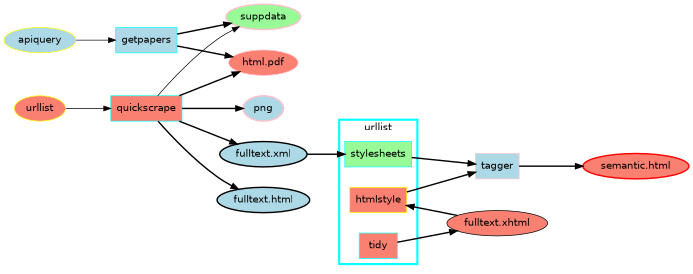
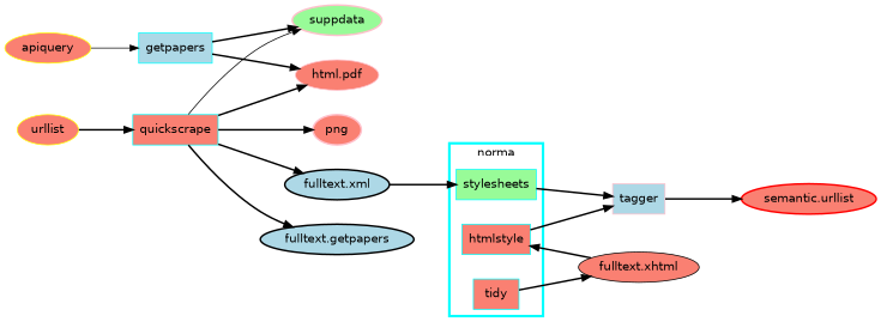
  digraph {
    fontname="DejaVu Sans"
    nodesep=0.4
    rankdir=LR
    ranksep=0.7
    node [color=cyan fillcolor=salmon fontname="DejaVu Sans" style=filled]
    edge [fontname="DejaVu Sans" style=bold]
    n1 [fillcolor=palegreen label=stylesheets shape=box]
    n2 [label=tidy shape=box]
-   n3 [color=yellow label=htmlstyle shape=box]
+   n3 [label=htmlstyle shape=box]
    n4 [color=pink fillcolor=lightblue label=tagger shape=box]
    n5 [label="fulltext.xhtml" color=""]
-   n6 [color=yellow fillcolor=lightblue label=apiquery]
+   n6 [color=yellow label=apiquery]
    n7 [fillcolor=lightblue label=getpapers shape=box]
    n8 [color=pink label="html.pdf"]
    n9 [color=pink fillcolor=palegreen label=suppdata penwidth=2]
    n10 [color=yellow label=urllist]
    n11 [label=quickscrape shape=box]
    n12 [fillcolor=lightblue label="fulltext.xml" penwidth=2 color=""]
-   n13 [fillcolor=lightblue label="fulltext.html" penwidth=2 color=""]
-   n14 [color=pink fillcolor=lightblue label=png penwidth=2]
-   n15 [color=red label="semantic.html" penwidth=2]
+   n13 [fillcolor=lightblue label="fulltext.getpapers" penwidth=2 color=""]
+   n14 [color=pink label=png penwidth=2]
+   n15 [color=red label="semantic.urllist" penwidth=2]
    subgraph cluster_1 {
      color=cyan
-     label=urllist
+     label=norma
      penwidth=3
      n1
      n2
      n3
    }
    n1 -> n4
    n2 -> n5
    n3 -> n4
    n4 -> n15
    n5 -> n3
    n6 -> n7 [style=""]
    n7 -> n8
    n7 -> n9
-   n10 -> n11 [style=""]
+   n10 -> n11
    n11 -> n8
    n11 -> n9 [style=solid]
    n11 -> n12
    n11 -> n13
    n11 -> n14
    n12 -> n1
  }
